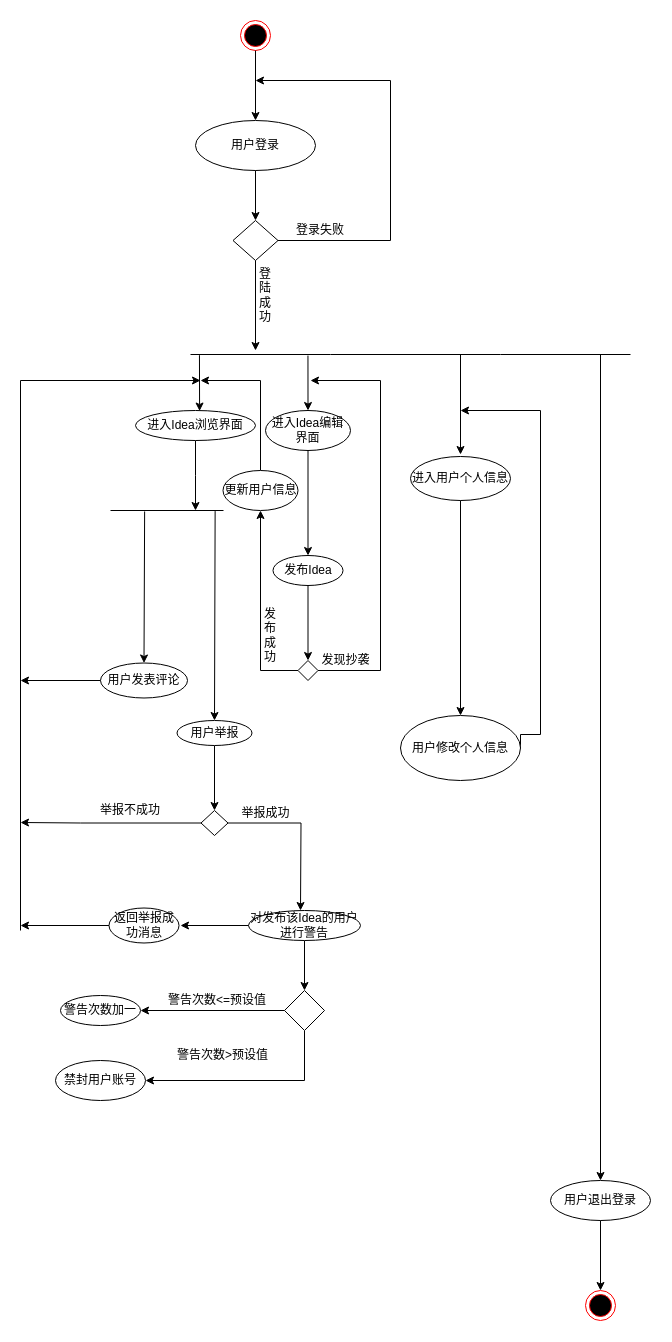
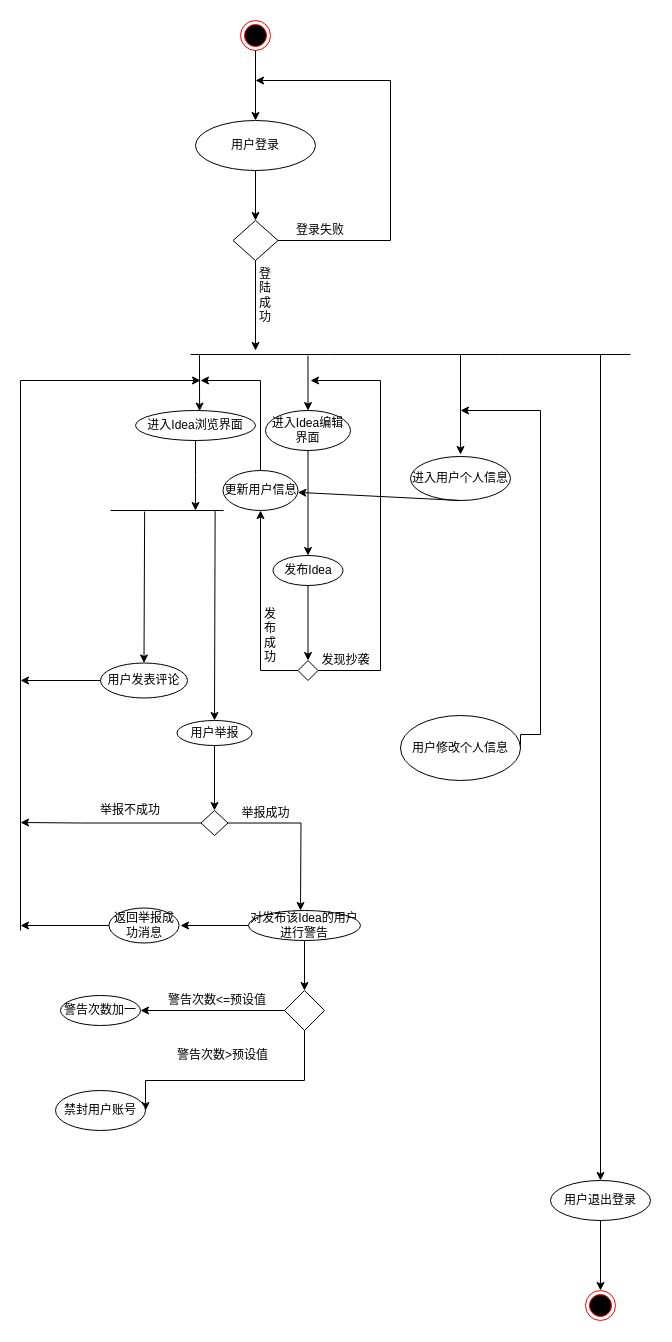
  <mxCell id="0" />
  <mxCell id="1" parent="0" />
  <mxCell id="2" value="" style="ellipse;html=1;shape=endState;fillColor=#000000;strokeColor=#ff0000;" vertex="1" parent="1"><mxGeometry x="240" y="20" width="30" height="30" as="geometry" /></mxCell>
  <mxCell id="3" value="用户登录" style="ellipse;whiteSpace=wrap;html=1;" vertex="1" parent="1"><mxGeometry x="195" y="120" width="120" height="50" as="geometry" /></mxCell>
  <mxCell id="4" value="" style="endArrow=classic;html=1;exitX=0.5;exitY=1;exitDx=0;exitDy=0;" edge="1" parent="1" source="2" target="3"><mxGeometry width="50" height="50" relative="1" as="geometry"><mxPoint x="250" y="90" as="sourcePoint" /><mxPoint x="300" y="40" as="targetPoint" /></mxGeometry></mxCell>
  <mxCell id="5" value="" style="rhombus;whiteSpace=wrap;html=1;" vertex="1" parent="1"><mxGeometry x="232.5" y="220" width="45" height="40" as="geometry" /></mxCell>
  <mxCell id="6" value="" style="endArrow=classic;html=1;exitX=0.5;exitY=1;exitDx=0;exitDy=0;" edge="1" parent="1" source="3" target="5"><mxGeometry width="50" height="50" relative="1" as="geometry"><mxPoint x="330" y="240" as="sourcePoint" /><mxPoint x="380" y="190" as="targetPoint" /></mxGeometry></mxCell>
  <mxCell id="7" value="" style="endArrow=none;html=1;exitX=1;exitY=0.5;exitDx=0;exitDy=0;" edge="1" parent="1" source="5"><mxGeometry width="50" height="50" relative="1" as="geometry"><mxPoint x="280" y="280" as="sourcePoint" /><mxPoint x="390" y="240" as="targetPoint" /></mxGeometry></mxCell>
  <mxCell id="8" value="" style="endArrow=none;html=1;" edge="1" parent="1"><mxGeometry width="50" height="50" relative="1" as="geometry"><mxPoint x="390" y="240" as="sourcePoint" /><mxPoint x="390" y="80" as="targetPoint" /></mxGeometry></mxCell>
  <mxCell id="9" value="" style="endArrow=classic;html=1;" edge="1" parent="1"><mxGeometry width="50" height="50" relative="1" as="geometry"><mxPoint x="390" y="80" as="sourcePoint" /><mxPoint x="255" y="80" as="targetPoint" /></mxGeometry></mxCell>
  <mxCell id="10" value="登录失败" style="text;html=1;strokeColor=none;fillColor=none;align=center;verticalAlign=middle;whiteSpace=wrap;rounded=0;" vertex="1" parent="1"><mxGeometry x="290" y="220" width="60" height="20" as="geometry" /></mxCell>
  <mxCell id="11" value="" style="endArrow=classic;html=1;exitX=0.5;exitY=1;exitDx=0;exitDy=0;" edge="1" parent="1" source="5"><mxGeometry width="50" height="50" relative="1" as="geometry"><mxPoint x="260" y="330" as="sourcePoint" /><mxPoint x="255" y="350" as="targetPoint" /></mxGeometry></mxCell>
  <mxCell id="12" value="登陆成功" style="text;html=1;strokeColor=none;fillColor=none;align=center;verticalAlign=middle;whiteSpace=wrap;rounded=0;" vertex="1" parent="1"><mxGeometry x="255" y="270" width="20" height="50" as="geometry" /></mxCell>
  <mxCell id="13" value="" style="line;strokeWidth=1;fillColor=none;align=left;verticalAlign=middle;spacingTop=-1;spacingLeft=3;spacingRight=3;rotatable=0;labelPosition=right;points=[];portConstraint=eastwest;" vertex="1" parent="1"><mxGeometry x="190" y="350" width="140" height="8" as="geometry" /></mxCell>
  <mxCell id="14" value="" style="endArrow=classic;html=1;exitX=0.064;exitY=0.587;exitDx=0;exitDy=0;exitPerimeter=0;entryX=0.534;entryY=0.018;entryDx=0;entryDy=0;entryPerimeter=0;" edge="1" parent="1" source="13" target="16"><mxGeometry width="50" height="50" relative="1" as="geometry"><mxPoint x="220" y="430" as="sourcePoint" /><mxPoint x="190" y="410" as="targetPoint" /><Array as="points" /></mxGeometry></mxCell>
  <mxCell id="15" style="edgeStyle=orthogonalEdgeStyle;rounded=0;orthogonalLoop=1;jettySize=auto;html=1;" edge="1" parent="1" source="16"><mxGeometry relative="1" as="geometry"><mxPoint x="195" y="510" as="targetPoint" /></mxGeometry></mxCell>
  <mxCell id="16" value="进入Idea浏览界面" style="ellipse;whiteSpace=wrap;html=1;" vertex="1" parent="1"><mxGeometry x="135" y="410" width="120" height="30" as="geometry" /></mxCell>
  <mxCell id="17" value="发布Idea" style="ellipse;whiteSpace=wrap;html=1;" vertex="1" parent="1"><mxGeometry x="272.5" y="555" width="70" height="30" as="geometry" /></mxCell>
  <mxCell id="18" style="edgeStyle=orthogonalEdgeStyle;rounded=0;orthogonalLoop=1;jettySize=auto;html=1;exitX=0;exitY=0.5;exitDx=0;exitDy=0;" edge="1" parent="1" source="20"><mxGeometry relative="1" as="geometry"><mxPoint x="260" y="510" as="targetPoint" /><Array as="points"><mxPoint x="260" y="670" /></Array></mxGeometry></mxCell>
  <mxCell id="19" style="edgeStyle=orthogonalEdgeStyle;rounded=0;orthogonalLoop=1;jettySize=auto;html=1;exitX=1;exitY=0.5;exitDx=0;exitDy=0;" edge="1" parent="1" source="20"><mxGeometry relative="1" as="geometry"><mxPoint x="310" y="380" as="targetPoint" /><Array as="points"><mxPoint x="380" y="670" /><mxPoint x="380" y="380" /></Array></mxGeometry></mxCell>
  <mxCell id="20" value="" style="rhombus;whiteSpace=wrap;html=1;" vertex="1" parent="1"><mxGeometry x="297.5" y="660" width="20" height="20" as="geometry" /></mxCell>
  <mxCell id="21" value="" style="endArrow=classic;html=1;exitX=0.5;exitY=1;exitDx=0;exitDy=0;entryX=0.5;entryY=0;entryDx=0;entryDy=0;" edge="1" parent="1" source="17" target="20"><mxGeometry width="50" height="50" relative="1" as="geometry"><mxPoint x="330" y="530" as="sourcePoint" /><mxPoint x="380" y="480" as="targetPoint" /></mxGeometry></mxCell>
  <mxCell id="22" value="发现抄袭" style="text;html=1;strokeColor=none;fillColor=none;align=center;verticalAlign=middle;whiteSpace=wrap;rounded=0;" vertex="1" parent="1"><mxGeometry x="317.5" y="650" width="55" height="20" as="geometry" /></mxCell>
  <mxCell id="23" value="发布成功" style="text;html=1;strokeColor=none;fillColor=none;align=center;verticalAlign=middle;whiteSpace=wrap;rounded=0;" vertex="1" parent="1"><mxGeometry x="260" y="600" width="20" height="70" as="geometry" /></mxCell>
  <mxCell id="24" value="进入Idea编辑界面" style="ellipse;whiteSpace=wrap;html=1;" vertex="1" parent="1"><mxGeometry x="265" y="410" width="85" height="40" as="geometry" /></mxCell>
  <mxCell id="25" value="" style="endArrow=classic;html=1;entryX=0.5;entryY=0;entryDx=0;entryDy=0;exitX=0.839;exitY=0.634;exitDx=0;exitDy=0;exitPerimeter=0;" edge="1" parent="1" source="13" target="24"><mxGeometry width="50" height="50" relative="1" as="geometry"><mxPoint x="350" y="420" as="sourcePoint" /><mxPoint x="400" y="370" as="targetPoint" /></mxGeometry></mxCell>
  <mxCell id="26" value="" style="endArrow=classic;html=1;entryX=0.5;entryY=0;entryDx=0;entryDy=0;exitX=0.5;exitY=1;exitDx=0;exitDy=0;" edge="1" parent="1" source="24" target="17"><mxGeometry width="50" height="50" relative="1" as="geometry"><mxPoint x="315" y="480" as="sourcePoint" /><mxPoint x="190" y="700" as="targetPoint" /></mxGeometry></mxCell>
  <mxCell id="27" style="edgeStyle=orthogonalEdgeStyle;rounded=0;orthogonalLoop=1;jettySize=auto;html=1;exitX=0.5;exitY=0;exitDx=0;exitDy=0;" edge="1" parent="1" source="28"><mxGeometry relative="1" as="geometry"><mxPoint x="200" y="380" as="targetPoint" /><Array as="points"><mxPoint x="260" y="380" /></Array></mxGeometry></mxCell>
  <mxCell id="28" value="更新用户信息" style="ellipse;whiteSpace=wrap;html=1;" vertex="1" parent="1"><mxGeometry x="222.5" y="470" width="75" height="40" as="geometry" /></mxCell>
  <mxCell id="29" style="edgeStyle=orthogonalEdgeStyle;rounded=0;orthogonalLoop=1;jettySize=auto;html=1;" edge="1" parent="1" source="31"><mxGeometry relative="1" as="geometry"><mxPoint x="20" y="822" as="targetPoint" /><Array as="points"><mxPoint x="80" y="822" /><mxPoint x="80" y="822" /></Array></mxGeometry></mxCell>
  <mxCell id="30" style="edgeStyle=orthogonalEdgeStyle;rounded=0;orthogonalLoop=1;jettySize=auto;html=1;exitX=1;exitY=0.5;exitDx=0;exitDy=0;" edge="1" parent="1" source="31"><mxGeometry relative="1" as="geometry"><mxPoint x="300" y="910" as="targetPoint" /></mxGeometry></mxCell>
  <mxCell id="31" value="" style="rhombus;whiteSpace=wrap;html=1;" vertex="1" parent="1"><mxGeometry x="200.5" y="810" width="27" height="25" as="geometry" /></mxCell>
  <mxCell id="32" style="edgeStyle=orthogonalEdgeStyle;rounded=0;orthogonalLoop=1;jettySize=auto;html=1;entryX=0.5;entryY=0;entryDx=0;entryDy=0;" edge="1" parent="1" source="33" target="31"><mxGeometry relative="1" as="geometry"><mxPoint x="137.5" y="610" as="targetPoint" /></mxGeometry></mxCell>
  <mxCell id="33" value="用户举报" style="ellipse;whiteSpace=wrap;html=1;" vertex="1" parent="1"><mxGeometry x="176.5" y="720" width="75" height="25" as="geometry" /></mxCell>
  <mxCell id="34" value="" style="endArrow=none;html=1;" edge="1" parent="1"><mxGeometry width="50" height="50" relative="1" as="geometry"><mxPoint x="20" y="930" as="sourcePoint" /><mxPoint x="20" y="380" as="targetPoint" /></mxGeometry></mxCell>
  <mxCell id="35" value="" style="endArrow=classic;html=1;" edge="1" parent="1"><mxGeometry width="50" height="50" relative="1" as="geometry"><mxPoint x="20" y="380" as="sourcePoint" /><mxPoint x="200" y="380" as="targetPoint" /></mxGeometry></mxCell>
  <mxCell id="36" value="举报不成功" style="text;html=1;strokeColor=none;fillColor=none;align=center;verticalAlign=middle;whiteSpace=wrap;rounded=0;" vertex="1" parent="1"><mxGeometry x="90" y="800" width="80" height="20" as="geometry" /></mxCell>
  <mxCell id="37" value="" style="line;strokeWidth=1;fillColor=none;align=left;verticalAlign=middle;spacingTop=-1;spacingLeft=3;spacingRight=3;rotatable=0;labelPosition=right;points=[];portConstraint=eastwest;" vertex="1" parent="1"><mxGeometry x="110" y="506" width="113" height="8" as="geometry" /></mxCell>
  <mxCell id="38" value="" style="endArrow=classic;html=1;entryX=0.5;entryY=0;entryDx=0;entryDy=0;exitX=0.926;exitY=0.572;exitDx=0;exitDy=0;exitPerimeter=0;" edge="1" parent="1" source="37" target="33"><mxGeometry width="50" height="50" relative="1" as="geometry"><mxPoint x="140" y="570" as="sourcePoint" /><mxPoint x="190" y="520" as="targetPoint" /></mxGeometry></mxCell>
  <mxCell id="39" value="用户发表评论" style="ellipse;whiteSpace=wrap;html=1;" vertex="1" parent="1"><mxGeometry x="100" y="662.5" width="87" height="35" as="geometry" /></mxCell>
  <mxCell id="40" value="" style="endArrow=classic;html=1;exitX=0;exitY=0.5;exitDx=0;exitDy=0;" edge="1" parent="1" source="39"><mxGeometry width="50" height="50" relative="1" as="geometry"><mxPoint x="60" y="740" as="sourcePoint" /><mxPoint x="20" y="680" as="targetPoint" /></mxGeometry></mxCell>
  <mxCell id="41" value="" style="endArrow=classic;html=1;entryX=0.5;entryY=0;entryDx=0;entryDy=0;exitX=0.302;exitY=0.621;exitDx=0;exitDy=0;exitPerimeter=0;" edge="1" parent="1" source="37" target="39"><mxGeometry width="50" height="50" relative="1" as="geometry"><mxPoint x="110" y="660" as="sourcePoint" /><mxPoint x="160" y="610" as="targetPoint" /></mxGeometry></mxCell>
  <mxCell id="42" value="举报成功" style="text;html=1;strokeColor=none;fillColor=none;align=center;verticalAlign=middle;whiteSpace=wrap;rounded=0;" vertex="1" parent="1"><mxGeometry x="237.5" y="802.5" width="55" height="20" as="geometry" /></mxCell>
  <mxCell id="43" style="edgeStyle=orthogonalEdgeStyle;rounded=0;orthogonalLoop=1;jettySize=auto;html=1;exitX=0.5;exitY=1;exitDx=0;exitDy=0;entryX=0.5;entryY=0;entryDx=0;entryDy=0;" edge="1" parent="1" source="44" target="49"><mxGeometry relative="1" as="geometry" /></mxCell>
  <mxCell id="44" value="对发布该Idea的用户进行警告" style="ellipse;whiteSpace=wrap;html=1;" vertex="1" parent="1"><mxGeometry x="248" y="910" width="112" height="30" as="geometry" /></mxCell>
  <mxCell id="45" value="" style="endArrow=classic;html=1;exitX=0;exitY=0.5;exitDx=0;exitDy=0;" edge="1" parent="1" source="44"><mxGeometry width="50" height="50" relative="1" as="geometry"><mxPoint x="150" y="950" as="sourcePoint" /><mxPoint x="180" y="925" as="targetPoint" /></mxGeometry></mxCell>
  <mxCell id="46" style="edgeStyle=orthogonalEdgeStyle;rounded=0;orthogonalLoop=1;jettySize=auto;html=1;exitX=0;exitY=0.5;exitDx=0;exitDy=0;" edge="1" parent="1" source="47"><mxGeometry relative="1" as="geometry"><mxPoint x="20" y="925" as="targetPoint" /><Array as="points"><mxPoint x="20" y="925" /><mxPoint x="20" y="925" /></Array></mxGeometry></mxCell>
  <mxCell id="47" value="返回举报成功消息" style="ellipse;whiteSpace=wrap;html=1;" vertex="1" parent="1"><mxGeometry x="108.5" y="907.5" width="70" height="35" as="geometry" /></mxCell>
  <mxCell id="48" style="edgeStyle=orthogonalEdgeStyle;rounded=0;orthogonalLoop=1;jettySize=auto;html=1;exitX=0.5;exitY=1;exitDx=0;exitDy=0;entryX=1;entryY=0.5;entryDx=0;entryDy=0;" edge="1" parent="1" source="49" target="53"><mxGeometry relative="1" as="geometry"><mxPoint x="150" y="1080" as="targetPoint" /><Array as="points"><mxPoint x="304" y="1080" /></Array></mxGeometry></mxCell>
  <mxCell id="49" value="" style="rhombus;whiteSpace=wrap;html=1;" vertex="1" parent="1"><mxGeometry x="284" y="990" width="40" height="40" as="geometry" /></mxCell>
  <mxCell id="50" value="" style="endArrow=classic;html=1;exitX=0;exitY=0.5;exitDx=0;exitDy=0;" edge="1" parent="1" source="49"><mxGeometry width="50" height="50" relative="1" as="geometry"><mxPoint x="280" y="1010" as="sourcePoint" /><mxPoint x="140" y="1010" as="targetPoint" /></mxGeometry></mxCell>
  <mxCell id="51" value="警告次数&amp;lt;=预设值" style="text;html=1;strokeColor=none;fillColor=none;align=center;verticalAlign=middle;whiteSpace=wrap;rounded=0;" vertex="1" parent="1"><mxGeometry x="160.5" y="989.5" width="112" height="20" as="geometry" /></mxCell>
  <mxCell id="52" value="警告次数加一" style="ellipse;whiteSpace=wrap;html=1;" vertex="1" parent="1"><mxGeometry x="60" y="995" width="80" height="30" as="geometry" /></mxCell>
- <mxCell id="53" value="禁封用户账号" style="ellipse;whiteSpace=wrap;html=1;" vertex="1" parent="1"><mxGeometry x="55" y="1060" width="90" height="40" as="geometry" /></mxCell>
+ <mxCell id="53" value="禁封用户账号" style="ellipse;whiteSpace=wrap;html=1;" vertex="1" parent="1"><mxGeometry x="55" y="1090" width="90" height="40" as="geometry" /></mxCell>
  <mxCell id="54" value="警告次数&amp;gt;预设值" style="text;html=1;strokeColor=none;fillColor=none;align=center;verticalAlign=middle;whiteSpace=wrap;rounded=0;" vertex="1" parent="1"><mxGeometry x="170" y="1045" width="105" height="20" as="geometry" /></mxCell>
  <mxCell id="55" value="" style="endArrow=none;html=1;" edge="1" parent="1"><mxGeometry width="50" height="50" relative="1" as="geometry"><mxPoint x="330" y="354" as="sourcePoint" /><mxPoint x="500" y="354" as="targetPoint" /></mxGeometry></mxCell>
  <mxCell id="56" value="" style="endArrow=classic;html=1;" edge="1" parent="1"><mxGeometry width="50" height="50" relative="1" as="geometry"><mxPoint x="460" y="354" as="sourcePoint" /><mxPoint x="460" y="454" as="targetPoint" /></mxGeometry></mxCell>
  <mxCell id="57" value="进入用户个人信息" style="ellipse;whiteSpace=wrap;html=1;" vertex="1" parent="1"><mxGeometry x="410" y="456" width="100" height="44" as="geometry" /></mxCell>
- <mxCell id="58" value="" style="endArrow=classic;html=1;exitX=0.5;exitY=1;exitDx=0;exitDy=0;entryX=0.5;entryY=0;entryDx=0;entryDy=0;" edge="1" parent="1" source="57" target="60"><mxGeometry width="50" height="50" relative="1" as="geometry"><mxPoint x="480" y="610" as="sourcePoint" /><mxPoint x="460" y="710" as="targetPoint" /></mxGeometry></mxCell>
+ <mxCell id="58" value="" style="endArrow=classic;html=1;exitX=0.5;exitY=1;exitDx=0;exitDy=0;" edge="1" parent="1" source="57" target="28"><mxGeometry width="50" height="50" relative="1" as="geometry"><mxPoint x="480" y="610" as="sourcePoint" /><mxPoint x="460" y="710" as="targetPoint" /></mxGeometry></mxCell>
  <mxCell id="59" style="edgeStyle=orthogonalEdgeStyle;rounded=0;orthogonalLoop=1;jettySize=auto;html=1;exitX=1;exitY=0.5;exitDx=0;exitDy=0;" edge="1" parent="1" source="60"><mxGeometry relative="1" as="geometry"><mxPoint x="460" y="410" as="targetPoint" /><Array as="points"><mxPoint x="540" y="734" /><mxPoint x="540" y="410" /></Array></mxGeometry></mxCell>
  <mxCell id="60" value="用户修改个人信息" style="ellipse;whiteSpace=wrap;html=1;" vertex="1" parent="1"><mxGeometry x="400" y="715" width="120" height="65" as="geometry" /></mxCell>
  <mxCell id="61" value="" style="endArrow=none;html=1;" edge="1" parent="1"><mxGeometry width="50" height="50" relative="1" as="geometry"><mxPoint x="500" y="354" as="sourcePoint" /><mxPoint x="630" y="354" as="targetPoint" /></mxGeometry></mxCell>
  <mxCell id="62" value="" style="endArrow=classic;html=1;entryX=0.5;entryY=1;entryDx=0;entryDy=0;" edge="1" parent="1" target="64"><mxGeometry width="50" height="50" relative="1" as="geometry"><mxPoint x="600" y="354" as="sourcePoint" /><mxPoint x="600" y="1174.286" as="targetPoint" /></mxGeometry></mxCell>
  <mxCell id="63" value="" style="ellipse;html=1;shape=endState;fillColor=#000000;strokeColor=#ff0000;" vertex="1" parent="1"><mxGeometry x="585" y="1290" width="30" height="30" as="geometry" /></mxCell>
  <mxCell id="64" value="用户退出登录" style="ellipse;whiteSpace=wrap;html=1;direction=west;" vertex="1" parent="1"><mxGeometry x="550" y="1180" width="100" height="40" as="geometry" /></mxCell>
  <mxCell id="65" value="" style="endArrow=classic;html=1;exitX=0.5;exitY=0;exitDx=0;exitDy=0;entryX=0.5;entryY=0;entryDx=0;entryDy=0;" edge="1" parent="1" source="64" target="63"><mxGeometry width="50" height="50" relative="1" as="geometry"><mxPoint x="610" y="1290" as="sourcePoint" /><mxPoint x="660" y="1240" as="targetPoint" /></mxGeometry></mxCell>
